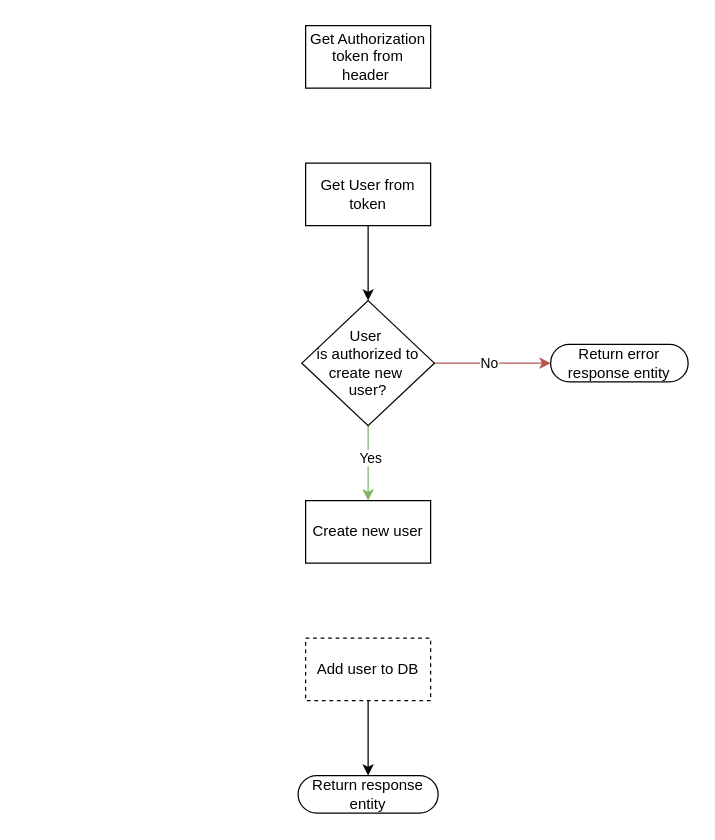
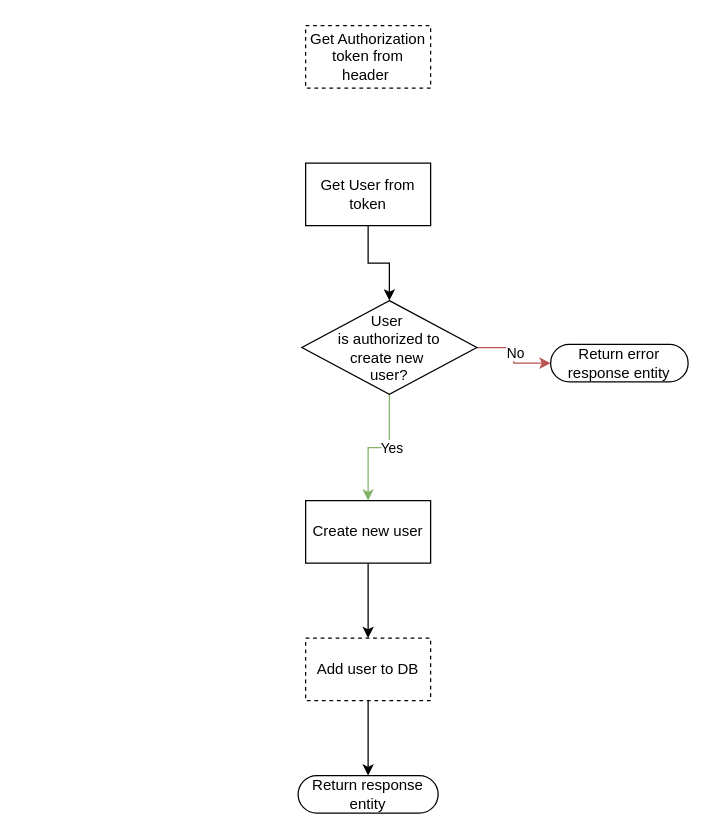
  <mxCell id="0" />
  <mxCell id="1" parent="0" />
  <mxCell id="2" style="edgeStyle=orthogonalEdgeStyle;rounded=0;orthogonalLoop=1;jettySize=auto;html=1;entryX=0.5;entryY=0.5;entryDx=0;entryDy=-15;entryPerimeter=0;" parent="1" edge="1"><mxGeometry relative="1" as="geometry"><mxPoint x="294" y="420" as="targetPoint" /></mxGeometry></mxCell>
  <mxCell id="3" style="edgeStyle=orthogonalEdgeStyle;rounded=0;orthogonalLoop=1;jettySize=auto;html=1;" parent="1" edge="1"><mxGeometry relative="1" as="geometry"><mxPoint x="20" y="600" as="sourcePoint" /></mxGeometry></mxCell>
+ <mxCell id="4" style="edgeStyle=orthogonalEdgeStyle;rounded=0;orthogonalLoop=1;jettySize=auto;html=1;" edge="1" parent="1" source="5" target="7"><mxGeometry relative="1" as="geometry" /></mxCell>
  <mxCell id="5" value="Create new user" style="html=1;dashed=0;whiteSpace=wrap;" vertex="1" parent="1"><mxGeometry x="244" y="400" width="100" height="50" as="geometry" /></mxCell>
  <mxCell id="6" style="edgeStyle=orthogonalEdgeStyle;rounded=0;orthogonalLoop=1;jettySize=auto;html=1;" edge="1" parent="1" source="7" target="8"><mxGeometry relative="1" as="geometry" /></mxCell>
  <mxCell id="7" value="Add user to DB" style="html=1;dashed=1;whiteSpace=wrap;" vertex="1" parent="1"><mxGeometry x="244" y="510" width="100" height="50" as="geometry" /></mxCell>
  <mxCell id="8" value="Return response entity" style="html=1;dashed=0;whiteSpace=wrap;shape=mxgraph.dfd.start" vertex="1" parent="1"><mxGeometry x="238" y="620" width="112" height="30" as="geometry" /></mxCell>
- <mxCell id="9" value="Get Authorization token from header&amp;nbsp;" style="html=1;dashed=0;whiteSpace=wrap;" vertex="1" parent="1"><mxGeometry x="244" y="20" width="100" height="50" as="geometry" /></mxCell>
+ <mxCell id="9" value="Get Authorization token from header&amp;nbsp;" style="html=1;dashed=1;whiteSpace=wrap;" vertex="1" parent="1"><mxGeometry x="244" y="20" width="100" height="50" as="geometry" /></mxCell>
  <mxCell id="10" style="edgeStyle=orthogonalEdgeStyle;rounded=0;orthogonalLoop=1;jettySize=auto;html=1;fillColor=#d5e8d4;strokeColor=#82b366;" edge="1" parent="1" source="14" target="5"><mxGeometry relative="1" as="geometry" /></mxCell>
  <mxCell id="11" value="Yes" style="edgeLabel;html=1;align=center;verticalAlign=middle;resizable=0;points=[];" vertex="1" connectable="0" parent="10"><mxGeometry x="-0.172" y="1" relative="1" as="geometry"><mxPoint as="offset" /></mxGeometry></mxCell>
  <mxCell id="12" style="edgeStyle=orthogonalEdgeStyle;rounded=0;orthogonalLoop=1;jettySize=auto;html=1;fillColor=#f8cecc;strokeColor=#b85450;" edge="1" parent="1" source="14" target="17"><mxGeometry relative="1" as="geometry" /></mxCell>
  <mxCell id="13" value="No" style="edgeLabel;html=1;align=center;verticalAlign=middle;resizable=0;points=[];" vertex="1" connectable="0" parent="12"><mxGeometry x="-0.082" y="1" relative="1" as="geometry"><mxPoint as="offset" /></mxGeometry></mxCell>
- <mxCell id="14" value="&lt;div&gt;User&amp;nbsp;&lt;/div&gt;&lt;div&gt;is authorized to create&amp;nbsp;new&amp;nbsp;&lt;/div&gt;&lt;div&gt;user?&lt;/div&gt;" style="shape=rhombus;html=1;dashed=0;whiteSpace=wrap;perimeter=rhombusPerimeter;" vertex="1" parent="1"><mxGeometry x="241" y="240" width="106" height="100" as="geometry" /></mxCell>
+ <mxCell id="14" value="&lt;div&gt;User&amp;nbsp;&lt;/div&gt;&lt;div&gt;is authorized to create&amp;nbsp;new&amp;nbsp;&lt;/div&gt;&lt;div&gt;user?&lt;/div&gt;" style="shape=rhombus;html=1;dashed=0;whiteSpace=wrap;perimeter=rhombusPerimeter;" vertex="1" parent="1"><mxGeometry x="241" y="240" width="140" height="75" as="geometry" /></mxCell>
  <mxCell id="15" style="edgeStyle=orthogonalEdgeStyle;rounded=0;orthogonalLoop=1;jettySize=auto;html=1;" edge="1" parent="1" source="16" target="14"><mxGeometry relative="1" as="geometry" /></mxCell>
  <mxCell id="16" value="Get User from token" style="html=1;dashed=0;whiteSpace=wrap;" vertex="1" parent="1"><mxGeometry x="244" y="130" width="100" height="50" as="geometry" /></mxCell>
  <mxCell id="17" value="Return error response entity" style="html=1;dashed=0;whiteSpace=wrap;shape=mxgraph.dfd.start" vertex="1" parent="1"><mxGeometry x="440" y="275" width="110" height="30" as="geometry" /></mxCell>
